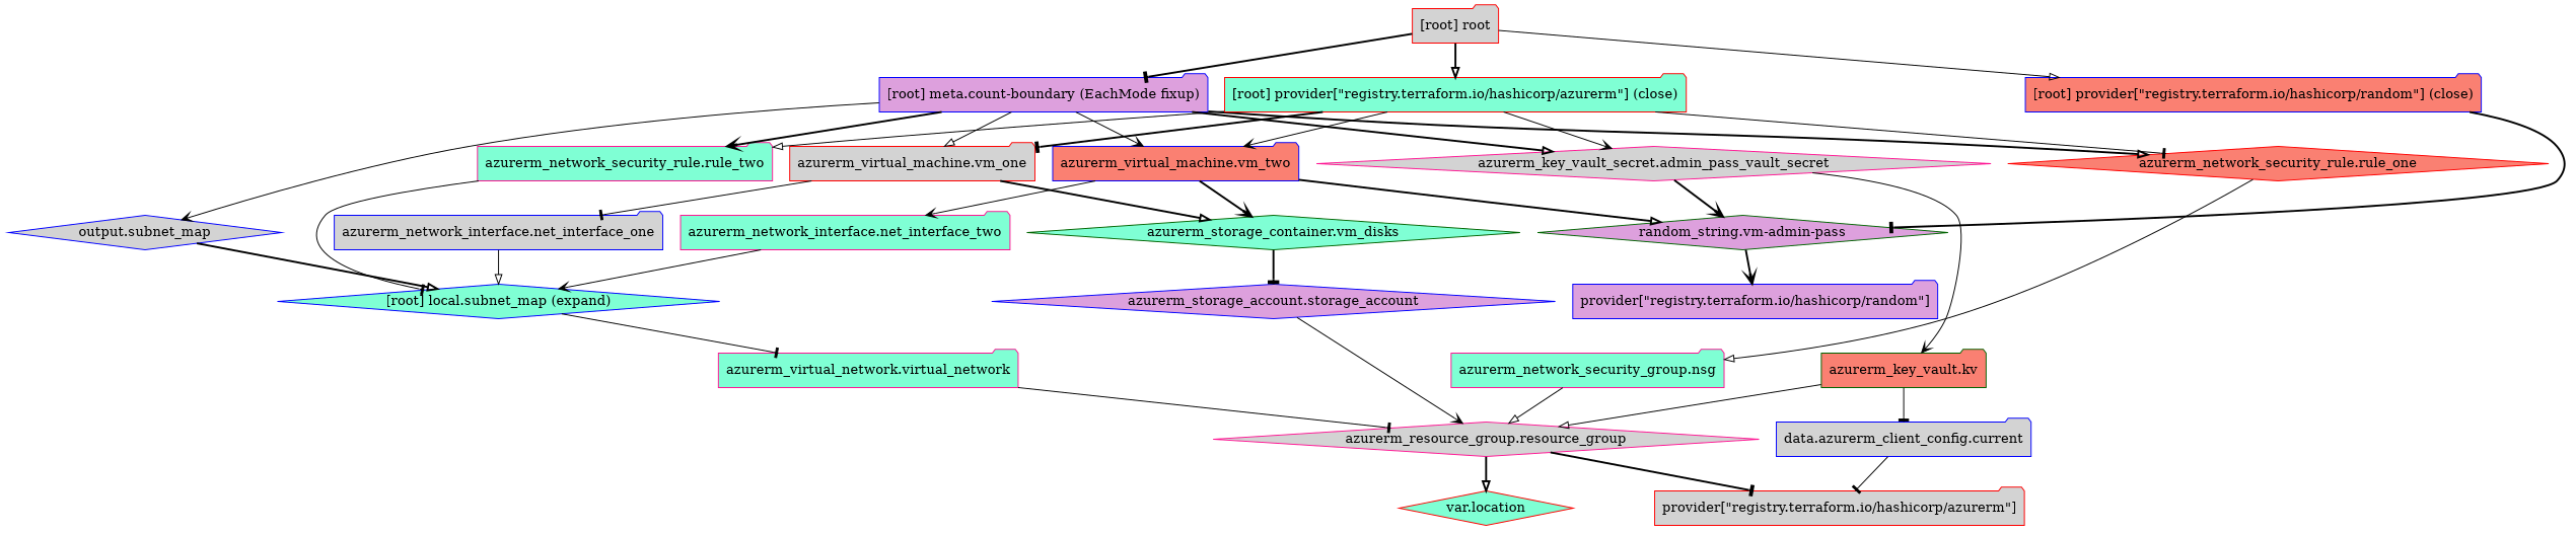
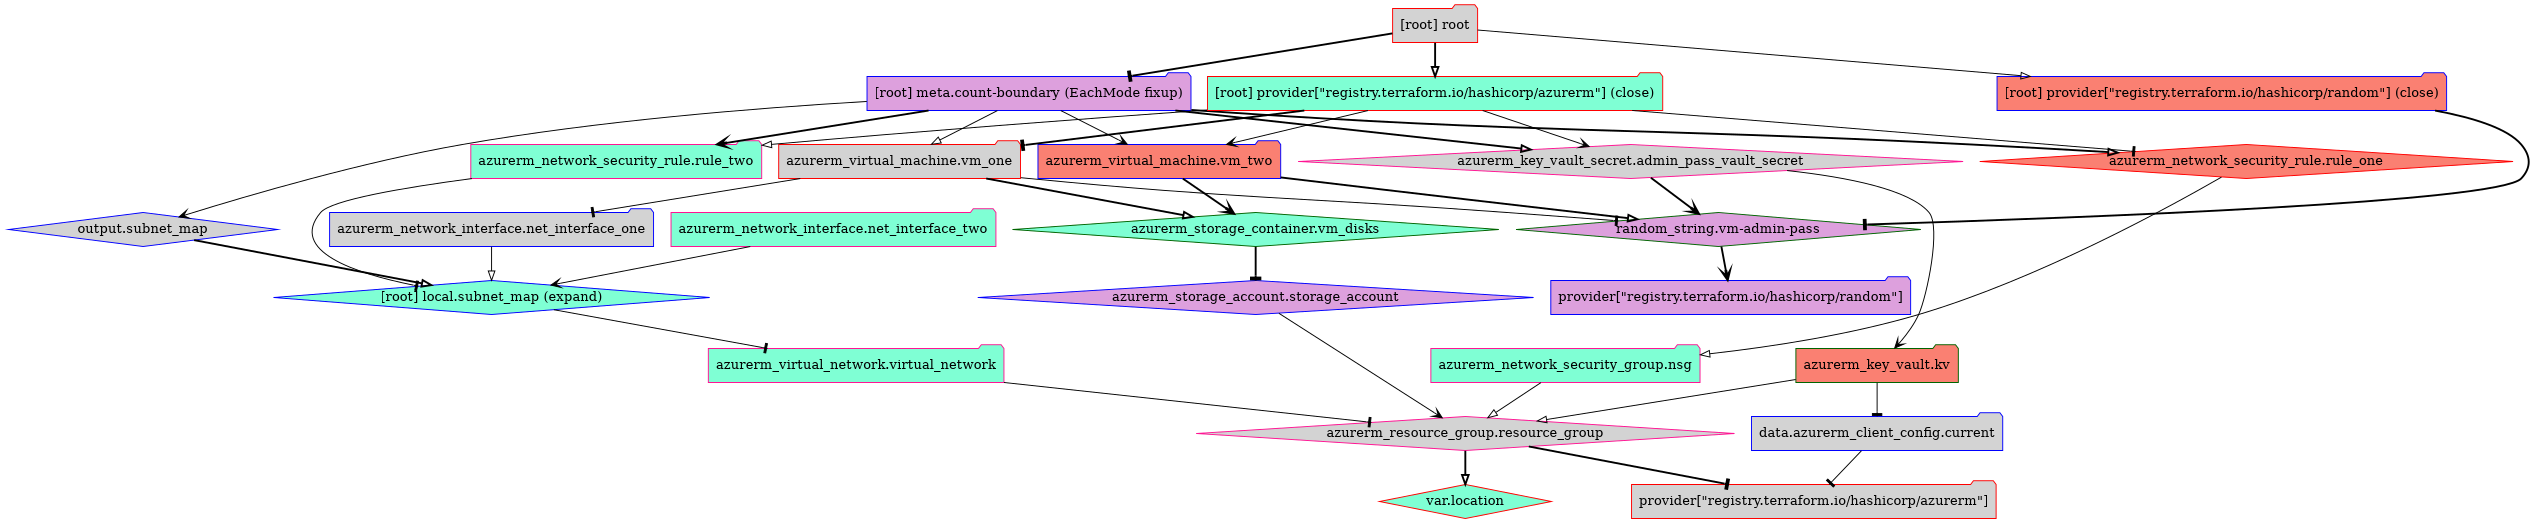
  digraph {
    compound=true
    newrank=true
    node [color=blue fillcolor=lightgrey shape=folder style=filled]
    edge [arrowhead=onormal style=solid]
    n1 [color=darkgreen fillcolor=salmon label="azurerm_key_vault.kv"]
    n2 [color=deeppink label="azurerm_resource_group.resource_group" shape=diamond]
    n3 [label="data.azurerm_client_config.current"]
    n4 [color=deeppink label="azurerm_key_vault_secret.admin_pass_vault_secret" shape=diamond]
    n5 [color=darkgreen fillcolor=plum label="random_string.vm-admin-pass" shape=diamond]
    n6 [label="azurerm_network_interface.net_interface_one"]
    "[root] local.subnet_map (expand)" [fillcolor=aquamarine shape=diamond]
    n8 [color=deeppink fillcolor=aquamarine label="azurerm_network_interface.net_interface_two"]
    n9 [color=deeppink fillcolor=aquamarine label="azurerm_network_security_group.nsg"]
    n10 [color=red fillcolor=salmon label="azurerm_network_security_rule.rule_one" shape=diamond]
    n11 [color=deeppink fillcolor=aquamarine label="azurerm_network_security_rule.rule_two"]
    n12 [color=red label="provider[\"registry.terraform.io/hashicorp/azurerm\"]"]
    n13 [color=red fillcolor=aquamarine label="var.location" shape=diamond]
    n14 [fillcolor=plum label="azurerm_storage_account.storage_account" shape=diamond]
    n15 [color=darkgreen fillcolor=aquamarine label="azurerm_storage_container.vm_disks" shape=diamond]
    n16 [color=red label="azurerm_virtual_machine.vm_one"]
    n17 [fillcolor=salmon label="azurerm_virtual_machine.vm_two"]
    n18 [color=deeppink fillcolor=aquamarine label="azurerm_virtual_network.virtual_network"]
    n19 [label="output.subnet_map" shape=diamond]
    n20 [fillcolor=plum label="provider[\"registry.terraform.io/hashicorp/random\"]"]
    "[root] meta.count-boundary (EachMode fixup)" [fillcolor=plum]
    "[root] provider[\"registry.terraform.io/hashicorp/azurerm\"] (close)" [color=red fillcolor=aquamarine]
    "[root] provider[\"registry.terraform.io/hashicorp/random\"] (close)" [fillcolor=salmon]
    "[root] root" [color=red]
    subgraph sub_1 {
      n1
      n2
      n3
      n4
      n5
      n6
      "[root] local.subnet_map (expand)"
      n8
      n9
      n10
      n11
      n12
      n13
      n14
      n15
      n16
      n17
      n18
      n19
      n20
      "[root] meta.count-boundary (EachMode fixup)"
      "[root] provider[\"registry.terraform.io/hashicorp/azurerm\"] (close)"
      "[root] provider[\"registry.terraform.io/hashicorp/random\"] (close)"
      "[root] root"
    }
    n1 -> n2
    n1 -> n3 [arrowhead=tee]
    n2 -> n12 [arrowhead=tee style=bold]
    n2 -> n13 [style=bold]
    n3 -> n12 [arrowhead=tee]
    n4 -> n1 [arrowhead=vee]
    n4 -> n5 [arrowhead=vee style=bold]
    n5 -> n20 [arrowhead=vee style=bold]
    n6 -> "[root] local.subnet_map (expand)"
    "[root] local.subnet_map (expand)" -> n18 [arrowhead=tee]
    n8 -> "[root] local.subnet_map (expand)" [arrowhead=vee]
    n9 -> n2
    n10 -> n9
    n11 -> "[root] local.subnet_map (expand)" [arrowhead=tee]
    n14 -> n2 [arrowhead=vee]
    n15 -> n14 [arrowhead=tee style=bold]
+   n16 -> n5 [arrowhead=tee]
    n16 -> n6 [arrowhead=tee]
    n16 -> n15 [style=bold]
    n17 -> n5 [style=bold]
-   n17 -> n8 [arrowhead=vee]
    n17 -> n15 [arrowhead=vee style=bold]
    n18 -> n2 [arrowhead=tee]
    n19 -> "[root] local.subnet_map (expand)" [style=bold]
    "[root] meta.count-boundary (EachMode fixup)" -> n4 [style=bold]
    "[root] meta.count-boundary (EachMode fixup)" -> n10 [style=bold]
    "[root] meta.count-boundary (EachMode fixup)" -> n11 [arrowhead=vee style=bold]
    "[root] meta.count-boundary (EachMode fixup)" -> n16
    "[root] meta.count-boundary (EachMode fixup)" -> n17 [arrowhead=vee]
    "[root] meta.count-boundary (EachMode fixup)" -> n19 [arrowhead=vee]
    "[root] provider[\"registry.terraform.io/hashicorp/azurerm\"] (close)" -> n4 [arrowhead=vee]
    "[root] provider[\"registry.terraform.io/hashicorp/azurerm\"] (close)" -> n10 [arrowhead=tee]
    "[root] provider[\"registry.terraform.io/hashicorp/azurerm\"] (close)" -> n11
    "[root] provider[\"registry.terraform.io/hashicorp/azurerm\"] (close)" -> n16 [arrowhead=tee style=bold]
    "[root] provider[\"registry.terraform.io/hashicorp/azurerm\"] (close)" -> n17 [arrowhead=vee]
    "[root] provider[\"registry.terraform.io/hashicorp/random\"] (close)" -> n5 [arrowhead=tee style=bold]
    "[root] root" -> "[root] meta.count-boundary (EachMode fixup)" [arrowhead=tee style=bold]
    "[root] root" -> "[root] provider[\"registry.terraform.io/hashicorp/azurerm\"] (close)" [style=bold]
    "[root] root" -> "[root] provider[\"registry.terraform.io/hashicorp/random\"] (close)"
  }
